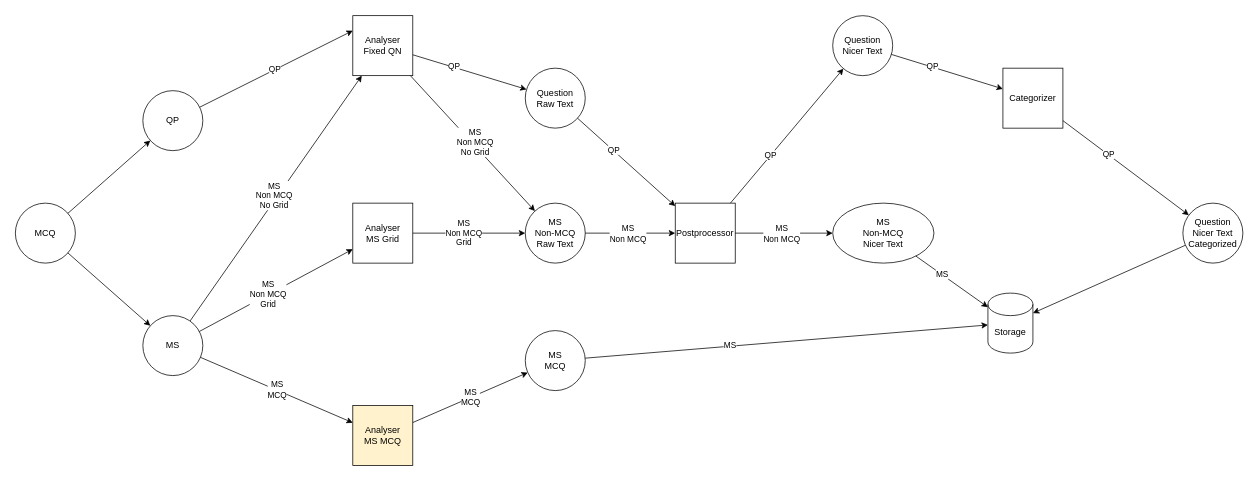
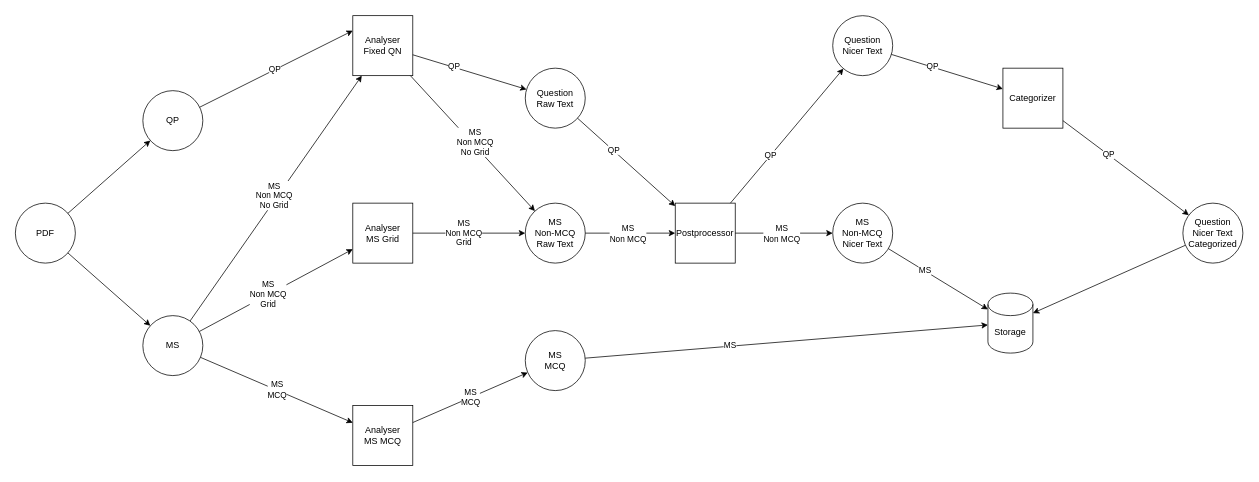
  <mxCell id="0" />
  <mxCell id="1" parent="0" />
  <mxCell id="2" value="Analyser&lt;br&gt;Fixed QN" style="whiteSpace=wrap;html=1;aspect=fixed;" parent="1" vertex="1"><mxGeometry x="470" y="20" width="80" height="80" as="geometry" /></mxCell>
  <mxCell id="3" value="Analyser&lt;br&gt;MS Grid" style="whiteSpace=wrap;html=1;aspect=fixed;" parent="1" vertex="1"><mxGeometry x="470" y="270" width="80" height="80" as="geometry" /></mxCell>
- <mxCell id="4" value="Analyser&lt;br&gt;MS MCQ" style="whiteSpace=wrap;html=1;aspect=fixed;fillColor=#fff2cc;" parent="1" vertex="1"><mxGeometry x="470" y="540" width="80" height="80" as="geometry" /></mxCell>
+ <mxCell id="4" value="Analyser&lt;br&gt;MS MCQ" style="whiteSpace=wrap;html=1;aspect=fixed;" parent="1" vertex="1"><mxGeometry x="470" y="540" width="80" height="80" as="geometry" /></mxCell>
  <mxCell id="5" value="Postprocessor" style="whiteSpace=wrap;html=1;aspect=fixed;" parent="1" vertex="1"><mxGeometry x="900" y="270" width="80" height="80" as="geometry" /></mxCell>
  <mxCell id="6" value="Categorizer" style="whiteSpace=wrap;html=1;aspect=fixed;" parent="1" vertex="1"><mxGeometry x="1337" y="90" width="80" height="80" as="geometry" /></mxCell>
  <mxCell id="7" value="QP" style="ellipse;whiteSpace=wrap;html=1;aspect=fixed;" parent="1" vertex="1"><mxGeometry x="190" y="120" width="80" height="80" as="geometry" /></mxCell>
  <mxCell id="8" value="MS" style="ellipse;whiteSpace=wrap;html=1;aspect=fixed;" parent="1" vertex="1"><mxGeometry x="190" y="420" width="80" height="80" as="geometry" /></mxCell>
  <mxCell id="9" value="" style="endArrow=classic;html=1;rounded=0;entryX=0;entryY=0.25;entryDx=0;entryDy=0;" parent="1" source="7" target="2" edge="1"><mxGeometry width="50" height="50" relative="1" as="geometry"><mxPoint x="300" y="140" as="sourcePoint" /><mxPoint x="440" y="80" as="targetPoint" /></mxGeometry></mxCell>
  <mxCell id="10" value="QP" style="edgeLabel;html=1;align=center;verticalAlign=middle;resizable=0;points=[];" parent="9" vertex="1" connectable="0"><mxGeometry x="-0.021" y="1" relative="1" as="geometry"><mxPoint as="offset" /></mxGeometry></mxCell>
  <mxCell id="11" value="" style="endArrow=classic;html=1;rounded=0;" parent="1" source="8" target="3" edge="1"><mxGeometry width="50" height="50" relative="1" as="geometry"><mxPoint x="310" y="320" as="sourcePoint" /><mxPoint x="430" y="250" as="targetPoint" /></mxGeometry></mxCell>
  <mxCell id="12" value="MS&lt;br&gt;Non MCQ&lt;br&gt;Grid" style="edgeLabel;html=1;align=center;verticalAlign=middle;resizable=0;points=[];" parent="11" vertex="1" connectable="0"><mxGeometry x="-0.101" y="1" relative="1" as="geometry"><mxPoint as="offset" /></mxGeometry></mxCell>
  <mxCell id="13" value="MS&lt;br&gt;MCQ" style="endArrow=classic;html=1;rounded=0;" parent="1" source="8" target="4" edge="1"><mxGeometry width="50" height="50" relative="1" as="geometry"><mxPoint x="310" y="360" as="sourcePoint" /><mxPoint x="440" y="400" as="targetPoint" /></mxGeometry></mxCell>
  <mxCell id="14" value="" style="endArrow=classic;html=1;rounded=0;" parent="1" source="8" target="2" edge="1"><mxGeometry width="50" height="50" relative="1" as="geometry"><mxPoint x="280" y="280" as="sourcePoint" /><mxPoint x="410" y="130" as="targetPoint" /></mxGeometry></mxCell>
  <mxCell id="15" value="MS&lt;br&gt;Non MCQ&lt;br&gt;No Grid" style="edgeLabel;html=1;align=center;verticalAlign=middle;resizable=0;points=[];" parent="14" vertex="1" connectable="0"><mxGeometry x="0.013" y="4" relative="1" as="geometry"><mxPoint x="-1" as="offset" /></mxGeometry></mxCell>
  <mxCell id="16" value="Question&lt;br&gt;Raw Text" style="ellipse;whiteSpace=wrap;html=1;aspect=fixed;" parent="1" vertex="1"><mxGeometry x="700" y="90" width="80" height="80" as="geometry" /></mxCell>
  <mxCell id="17" value="MS&lt;br&gt;Non-MCQ&lt;br&gt;Raw Text" style="ellipse;whiteSpace=wrap;html=1;aspect=fixed;" parent="1" vertex="1"><mxGeometry x="700" y="270" width="80" height="80" as="geometry" /></mxCell>
  <mxCell id="18" value="MS&lt;br&gt;MCQ" style="ellipse;whiteSpace=wrap;html=1;aspect=fixed;" parent="1" vertex="1"><mxGeometry x="700" y="440" width="80" height="80" as="geometry" /></mxCell>
  <mxCell id="19" value="" style="endArrow=classic;html=1;rounded=0;" parent="1" source="2" target="16" edge="1"><mxGeometry width="50" height="50" relative="1" as="geometry"><mxPoint x="580" y="80" as="sourcePoint" /><mxPoint x="680" y="100" as="targetPoint" /></mxGeometry></mxCell>
  <mxCell id="20" value="QP" style="edgeLabel;html=1;align=center;verticalAlign=middle;resizable=0;points=[];" parent="19" vertex="1" connectable="0"><mxGeometry x="-0.284" y="1" relative="1" as="geometry"><mxPoint as="offset" /></mxGeometry></mxCell>
  <mxCell id="21" value="" style="endArrow=classic;html=1;rounded=0;" parent="1" source="2" target="17" edge="1"><mxGeometry width="50" height="50" relative="1" as="geometry"><mxPoint x="580" y="110" as="sourcePoint" /><mxPoint x="670" y="220" as="targetPoint" /></mxGeometry></mxCell>
  <mxCell id="22" value="MS&lt;br&gt;Non MCQ&lt;br&gt;No Grid" style="edgeLabel;html=1;align=center;verticalAlign=middle;resizable=0;points=[];" parent="21" vertex="1" connectable="0"><mxGeometry x="0.013" y="4" relative="1" as="geometry"><mxPoint x="-1" as="offset" /></mxGeometry></mxCell>
  <mxCell id="23" value="" style="endArrow=classic;html=1;rounded=0;" parent="1" source="3" target="17" edge="1"><mxGeometry width="50" height="50" relative="1" as="geometry"><mxPoint x="570" y="250" as="sourcePoint" /><mxPoint x="670" y="250" as="targetPoint" /></mxGeometry></mxCell>
  <mxCell id="24" value="MS&lt;br&gt;Non MCQ&lt;br&gt;Grid" style="edgeLabel;html=1;align=center;verticalAlign=middle;resizable=0;points=[];" parent="23" vertex="1" connectable="0"><mxGeometry x="-0.101" y="1" relative="1" as="geometry"><mxPoint as="offset" /></mxGeometry></mxCell>
  <mxCell id="25" value="MS&lt;br&gt;MCQ" style="endArrow=classic;html=1;rounded=0;" parent="1" source="4" target="18" edge="1"><mxGeometry width="50" height="50" relative="1" as="geometry"><mxPoint x="580" y="400" as="sourcePoint" /><mxPoint x="670" y="390" as="targetPoint" /></mxGeometry></mxCell>
  <mxCell id="26" value="" style="endArrow=classic;html=1;rounded=0;" parent="1" source="16" target="5" edge="1"><mxGeometry width="50" height="50" relative="1" as="geometry"><mxPoint x="800" y="120" as="sourcePoint" /><mxPoint x="890" y="170" as="targetPoint" /></mxGeometry></mxCell>
  <mxCell id="27" value="QP" style="edgeLabel;html=1;align=center;verticalAlign=middle;resizable=0;points=[];" parent="26" vertex="1" connectable="0"><mxGeometry x="-0.284" y="1" relative="1" as="geometry"><mxPoint as="offset" /></mxGeometry></mxCell>
  <mxCell id="28" value="" style="endArrow=classic;html=1;rounded=0;" parent="1" source="17" target="5" edge="1"><mxGeometry width="50" height="50" relative="1" as="geometry"><mxPoint x="800" y="245" as="sourcePoint" /><mxPoint x="890" y="225" as="targetPoint" /></mxGeometry></mxCell>
  <mxCell id="29" value="MS&lt;br&gt;Non MCQ" style="edgeLabel;html=1;align=center;verticalAlign=middle;resizable=0;points=[];" parent="28" vertex="1" connectable="0"><mxGeometry x="0.013" y="4" relative="1" as="geometry"><mxPoint x="-5" y="4" as="offset" /></mxGeometry></mxCell>
  <mxCell id="30" value="Question&lt;br&gt;Nicer Text" style="ellipse;whiteSpace=wrap;html=1;aspect=fixed;" parent="1" vertex="1"><mxGeometry x="1110" y="20" width="80" height="80" as="geometry" /></mxCell>
- <mxCell id="31" value="MS&lt;br&gt;Non-MCQ&lt;br&gt;Nicer Text" style="ellipse;whiteSpace=wrap;html=1;aspect=fixed;" parent="1" vertex="1"><mxGeometry x="1110" y="270" width="135" height="80" as="geometry" /></mxCell>
+ <mxCell id="31" value="MS&lt;br&gt;Non-MCQ&lt;br&gt;Nicer Text" style="ellipse;whiteSpace=wrap;html=1;aspect=fixed;" parent="1" vertex="1"><mxGeometry x="1110" y="270" width="80" height="80" as="geometry" /></mxCell>
  <mxCell id="32" value="" style="endArrow=classic;html=1;rounded=0;" parent="1" source="5" target="30" edge="1"><mxGeometry width="50" height="50" relative="1" as="geometry"><mxPoint x="1010" y="180" as="sourcePoint" /><mxPoint x="1090" y="140" as="targetPoint" /></mxGeometry></mxCell>
  <mxCell id="33" value="QP" style="edgeLabel;html=1;align=center;verticalAlign=middle;resizable=0;points=[];" parent="32" vertex="1" connectable="0"><mxGeometry x="-0.284" y="1" relative="1" as="geometry"><mxPoint as="offset" /></mxGeometry></mxCell>
  <mxCell id="34" value="" style="endArrow=classic;html=1;rounded=0;" parent="1" source="5" target="31" edge="1"><mxGeometry width="50" height="50" relative="1" as="geometry"><mxPoint x="1010" y="220" as="sourcePoint" /><mxPoint x="1100" y="260" as="targetPoint" /></mxGeometry></mxCell>
  <mxCell id="35" value="MS&lt;br&gt;Non MCQ" style="edgeLabel;html=1;align=center;verticalAlign=middle;resizable=0;points=[];" parent="34" vertex="1" connectable="0"><mxGeometry x="0.013" y="4" relative="1" as="geometry"><mxPoint x="-5" y="4" as="offset" /></mxGeometry></mxCell>
  <mxCell id="36" value="Storage" style="shape=cylinder3;whiteSpace=wrap;html=1;boundedLbl=1;backgroundOutline=1;size=15;" parent="1" vertex="1"><mxGeometry x="1317" y="390" width="60" height="80" as="geometry" /></mxCell>
  <mxCell id="37" value="" style="endArrow=classic;html=1;rounded=0;" parent="1" source="30" target="6" edge="1"><mxGeometry width="50" height="50" relative="1" as="geometry"><mxPoint x="1263" y="140" as="sourcePoint" /><mxPoint x="1363" y="200" as="targetPoint" /></mxGeometry></mxCell>
  <mxCell id="38" value="QP" style="edgeLabel;html=1;align=center;verticalAlign=middle;resizable=0;points=[];" parent="37" vertex="1" connectable="0"><mxGeometry x="-0.284" y="1" relative="1" as="geometry"><mxPoint as="offset" /></mxGeometry></mxCell>
  <mxCell id="39" value="" style="endArrow=classic;html=1;rounded=0;" parent="1" source="6" target="48" edge="1"><mxGeometry width="50" height="50" relative="1" as="geometry"><mxPoint x="1483" y="210" as="sourcePoint" /><mxPoint x="1563" y="250" as="targetPoint" /></mxGeometry></mxCell>
  <mxCell id="40" value="QP" style="edgeLabel;html=1;align=center;verticalAlign=middle;resizable=0;points=[];" parent="39" vertex="1" connectable="0"><mxGeometry x="-0.284" y="1" relative="1" as="geometry"><mxPoint as="offset" /></mxGeometry></mxCell>
  <mxCell id="41" value="" style="endArrow=classic;html=1;rounded=0;" parent="1" source="31" target="36" edge="1"><mxGeometry width="50" height="50" relative="1" as="geometry"><mxPoint x="1263" y="280" as="sourcePoint" /><mxPoint x="1553" y="280" as="targetPoint" /></mxGeometry></mxCell>
  <mxCell id="42" value="MS" style="edgeLabel;html=1;align=center;verticalAlign=middle;resizable=0;points=[];" parent="41" vertex="1" connectable="0"><mxGeometry x="-0.284" y="1" relative="1" as="geometry"><mxPoint as="offset" /></mxGeometry></mxCell>
  <mxCell id="43" value="" style="endArrow=classic;html=1;rounded=0;" parent="1" source="18" target="36" edge="1"><mxGeometry width="50" height="50" relative="1" as="geometry"><mxPoint x="840" y="379.6" as="sourcePoint" /><mxPoint x="1500" y="310" as="targetPoint" /></mxGeometry></mxCell>
  <mxCell id="44" value="MS" style="edgeLabel;html=1;align=center;verticalAlign=middle;resizable=0;points=[];" parent="43" vertex="1" connectable="0"><mxGeometry x="-0.284" y="1" relative="1" as="geometry"><mxPoint as="offset" /></mxGeometry></mxCell>
- <mxCell id="45" value="MCQ" style="ellipse;whiteSpace=wrap;html=1;aspect=fixed;" parent="1" vertex="1"><mxGeometry x="20" y="270" width="80" height="80" as="geometry" /></mxCell>
+ <mxCell id="45" value="PDF" style="ellipse;whiteSpace=wrap;html=1;aspect=fixed;" parent="1" vertex="1"><mxGeometry x="20" y="270" width="80" height="80" as="geometry" /></mxCell>
  <mxCell id="46" value="" style="endArrow=classic;html=1;rounded=0;" parent="1" source="45" target="7" edge="1"><mxGeometry width="50" height="50" relative="1" as="geometry"><mxPoint x="140" y="290" as="sourcePoint" /><mxPoint x="190" y="240" as="targetPoint" /></mxGeometry></mxCell>
  <mxCell id="47" value="" style="endArrow=classic;html=1;rounded=0;" parent="1" source="45" target="8" edge="1"><mxGeometry width="50" height="50" relative="1" as="geometry"><mxPoint x="190" y="370" as="sourcePoint" /><mxPoint x="240" y="320" as="targetPoint" /></mxGeometry></mxCell>
  <mxCell id="48" value="Question&lt;br&gt;Nicer Text&lt;br&gt;Categorized" style="ellipse;whiteSpace=wrap;html=1;aspect=fixed;" parent="1" vertex="1"><mxGeometry x="1577" y="270" width="80" height="80" as="geometry" /></mxCell>
  <mxCell id="49" value="" style="endArrow=classic;html=1;rounded=0;" parent="1" source="48" target="36" edge="1"><mxGeometry width="50" height="50" relative="1" as="geometry"><mxPoint x="1340" y="410" as="sourcePoint" /><mxPoint x="1390" y="360" as="targetPoint" /></mxGeometry></mxCell>
